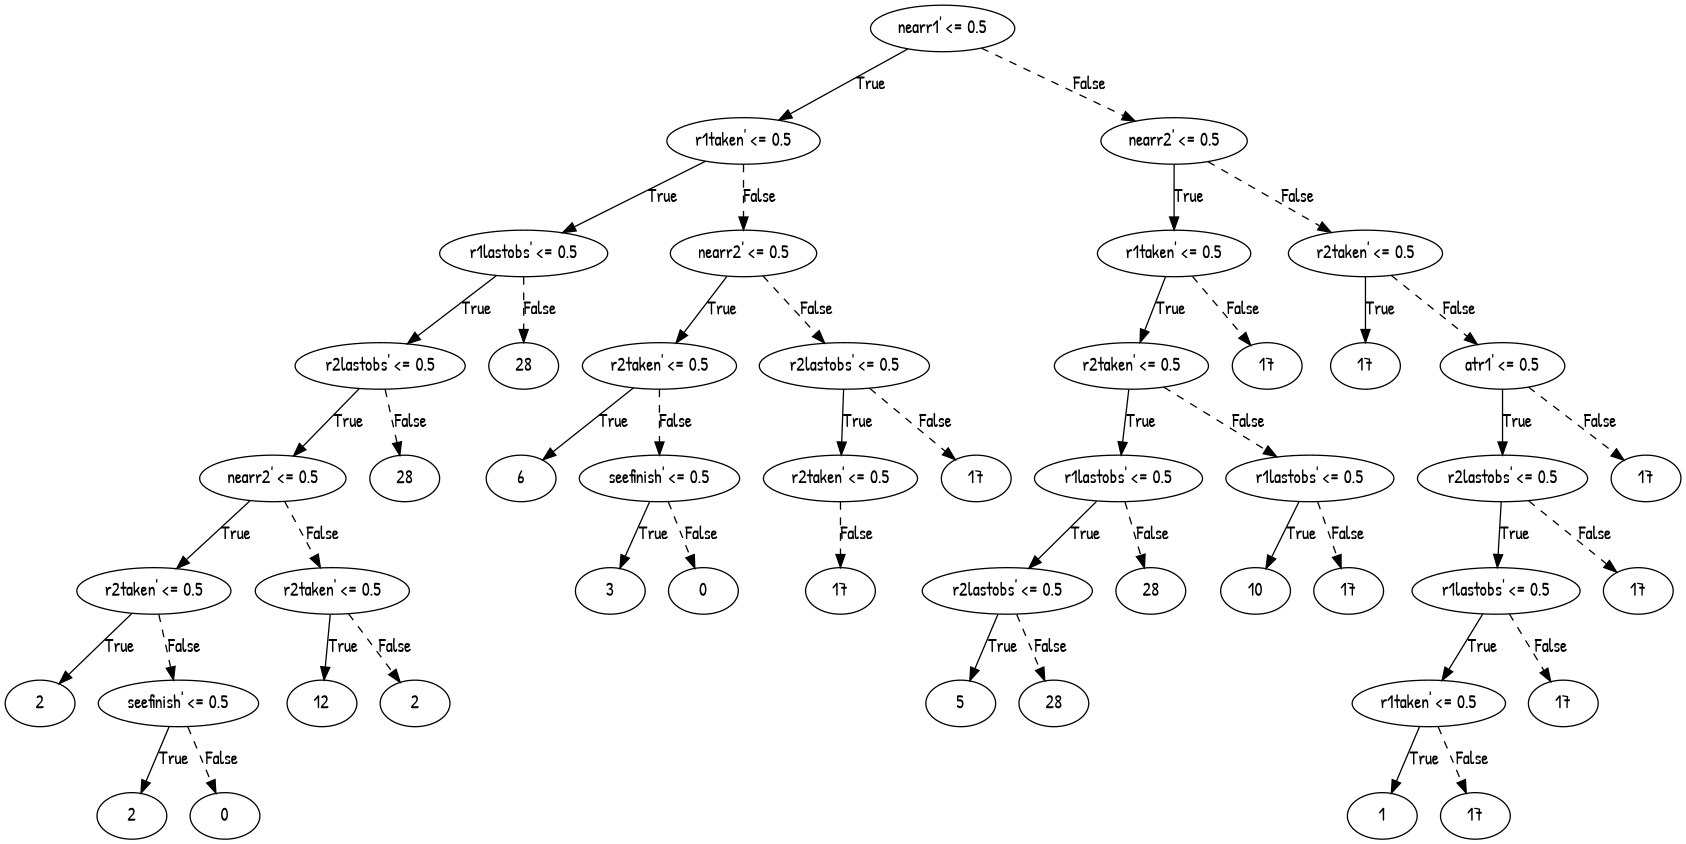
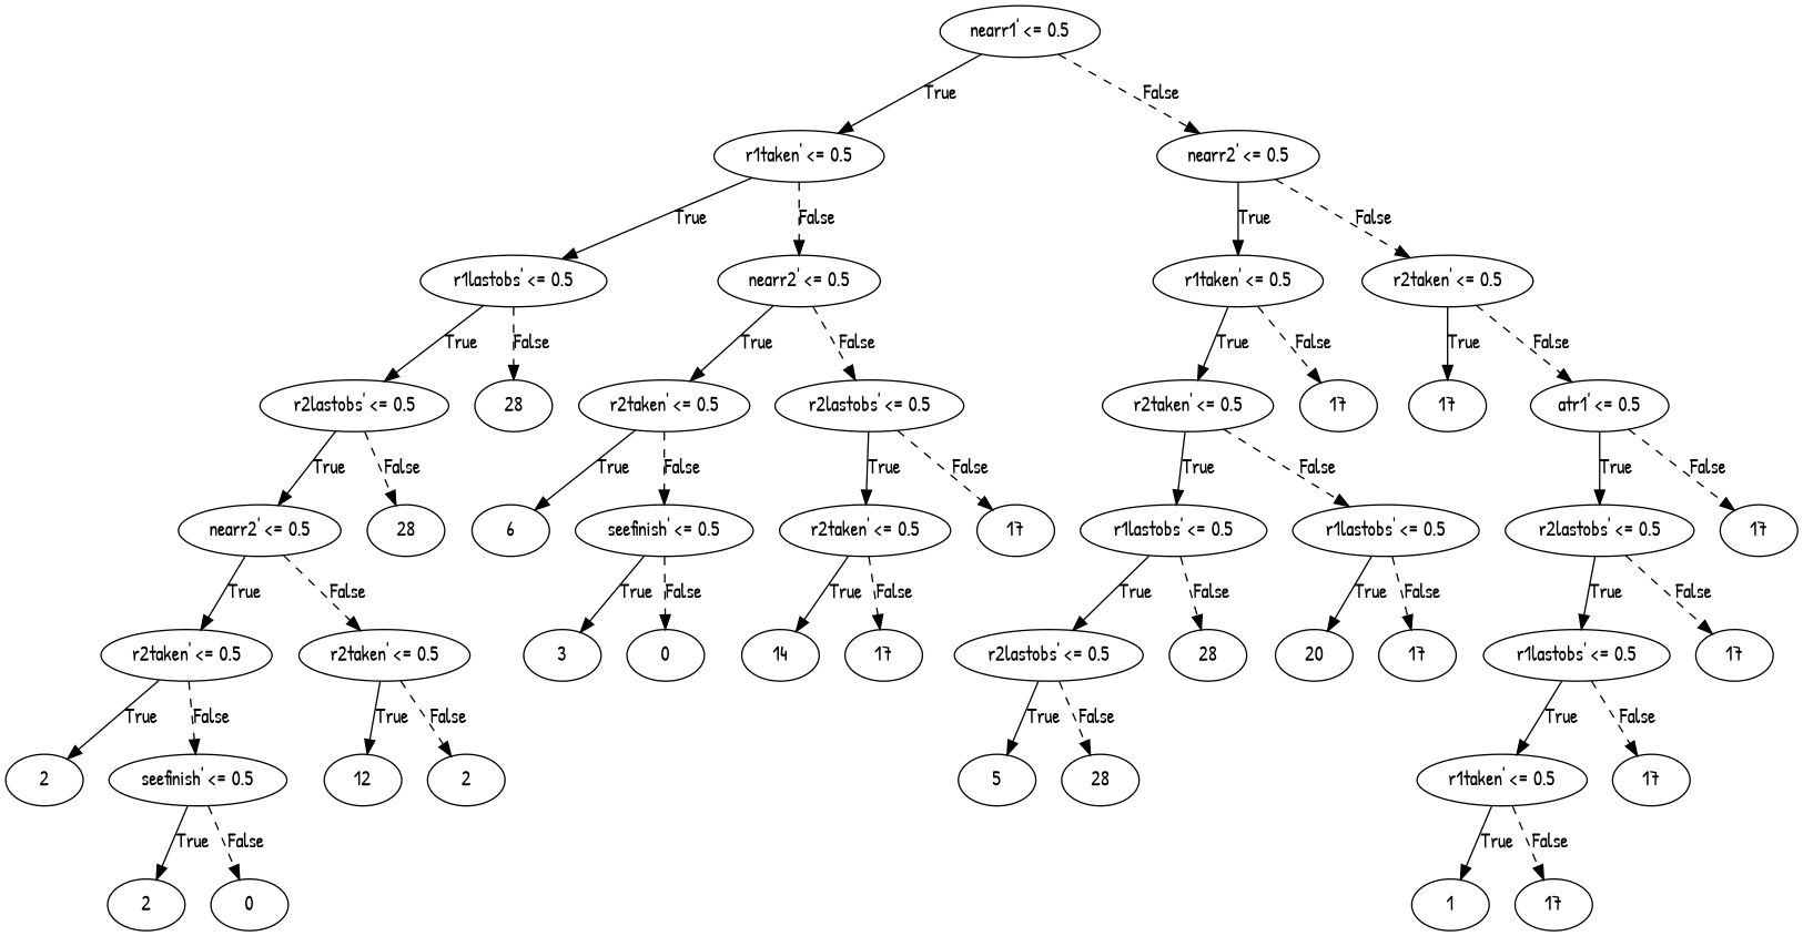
  digraph {
    fontname="Patrick Hand"
    node [fontname="Patrick Hand"]
    edge [fontname="Patrick Hand"]
    n1 [label="nearr1' <= 0.5"]
    n2 [label="r1taken' <= 0.5"]
    n3 [label="nearr2' <= 0.5"]
    n4 [label="r1lastobs' <= 0.5"]
    n5 [label="nearr2' <= 0.5"]
    n6 [label="r1taken' <= 0.5"]
    n7 [label="r2taken' <= 0.5"]
    n8 [label="r2lastobs' <= 0.5"]
    n9 [label=28]
    n10 [label="r2taken' <= 0.5"]
    n11 [label="r2lastobs' <= 0.5"]
    n12 [label="nearr2' <= 0.5"]
    n13 [label=28]
    n14 [label="r2taken' <= 0.5"]
    n15 [label="r2taken' <= 0.5"]
    n16 [label=2]
    n17 [label="seefinish' <= 0.5"]
    n18 [label=12]
    n19 [label=2]
    n20 [label=2]
    n21 [label=0]
    n22 [label=6]
    n23 [label="seefinish' <= 0.5"]
    n24 [label="r2taken' <= 0.5"]
    n25 [label=17]
    n26 [label=3]
    n27 [label=0]
+   n28 [label=14]
    n29 [label=17]
    n30 [label="r2taken' <= 0.5"]
    n31 [label=17]
    n32 [label=17]
    n33 [label="atr1' <= 0.5"]
    n34 [label="r1lastobs' <= 0.5"]
    n35 [label="r1lastobs' <= 0.5"]
    n36 [label="r2lastobs' <= 0.5"]
    n37 [label=28]
-   n38 [label=10]
+   n38 [label=20]
    n39 [label=17]
    n40 [label=5]
    n41 [label=28]
    n42 [label="r2lastobs' <= 0.5"]
    n43 [label=17]
    n44 [label="r1lastobs' <= 0.5"]
    n45 [label=17]
    n46 [label="r1taken' <= 0.5"]
    n47 [label=17]
    n48 [label=1]
    n49 [label=17]
    n1 -> n2 [label=True]
    n1 -> n3 [label=False style=dashed]
    n2 -> n4 [label=True]
    n2 -> n5 [label=False style=dashed]
    n3 -> n6 [label=True]
    n3 -> n7 [label=False style=dashed]
    n4 -> n8 [label=True]
    n4 -> n9 [label=False style=dashed]
    n5 -> n10 [label=True]
    n5 -> n11 [label=False style=dashed]
    n6 -> n30 [label=True]
    n6 -> n31 [label=False style=dashed]
    n7 -> n32 [label=True]
    n7 -> n33 [label=False style=dashed]
    n8 -> n12 [label=True]
    n8 -> n13 [label=False style=dashed]
    n10 -> n22 [label=True]
    n10 -> n23 [label=False style=dashed]
    n11 -> n24 [label=True]
    n11 -> n25 [label=False style=dashed]
    n12 -> n14 [label=True]
    n12 -> n15 [label=False style=dashed]
    n14 -> n16 [label=True]
    n14 -> n17 [label=False style=dashed]
    n15 -> n18 [label=True]
    n15 -> n19 [label=False style=dashed]
    n17 -> n20 [label=True]
    n17 -> n21 [label=False style=dashed]
    n23 -> n26 [label=True]
    n23 -> n27 [label=False style=dashed]
+   n24 -> n28 [label=True]
    n24 -> n29 [label=False style=dashed]
    n30 -> n34 [label=True]
    n30 -> n35 [label=False style=dashed]
    n33 -> n42 [label=True]
    n33 -> n43 [label=False style=dashed]
    n34 -> n36 [label=True]
    n34 -> n37 [label=False style=dashed]
    n35 -> n38 [label=True]
    n35 -> n39 [label=False style=dashed]
    n36 -> n40 [label=True]
    n36 -> n41 [label=False style=dashed]
    n42 -> n44 [label=True]
    n42 -> n45 [label=False style=dashed]
    n44 -> n46 [label=True]
    n44 -> n47 [label=False style=dashed]
    n46 -> n48 [label=True]
    n46 -> n49 [label=False style=dashed]
  }
